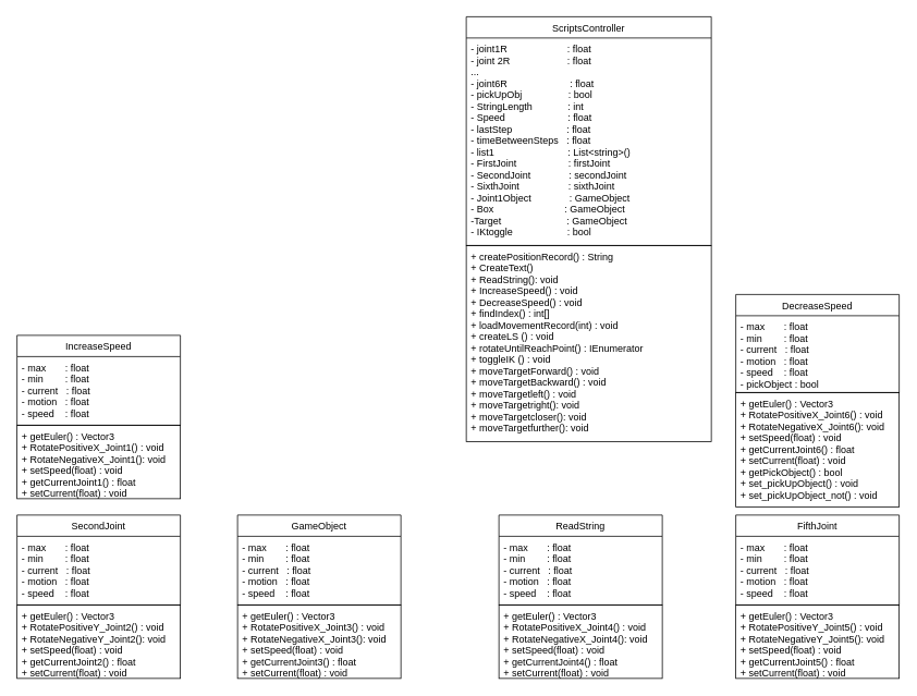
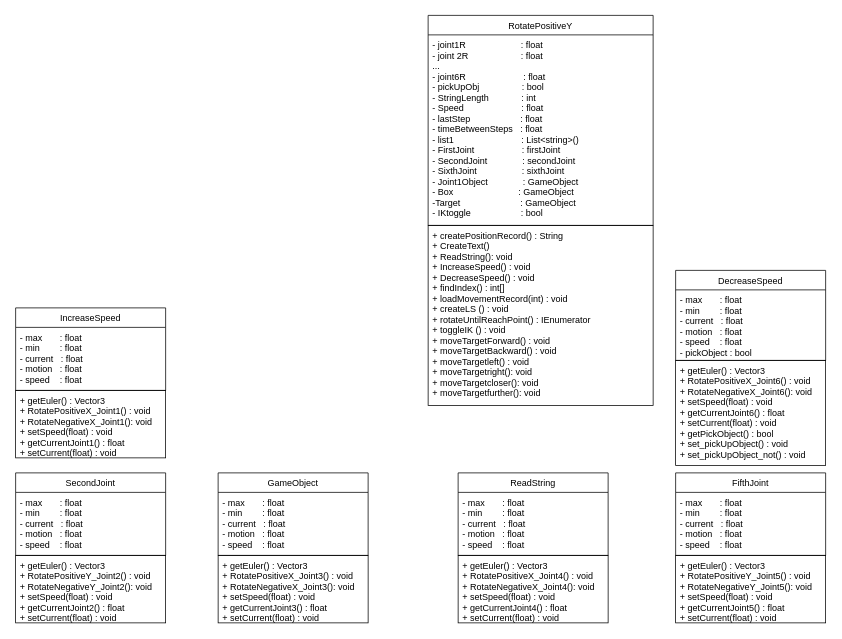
  <mxCell id="0" />
  <mxCell id="1" parent="0" />
  <mxCell id="2" value="IncreaseSpeed" style="swimlane;fontStyle=0;childLayout=stackLayout;horizontal=1;startSize=26;horizontalStack=0;resizeParent=1;resizeParentMax=0;resizeLast=0;collapsible=1;marginBottom=0;" parent="1" vertex="1"><mxGeometry x="20" y="410" width="200" height="110" as="geometry" /></mxCell>
  <mxCell id="3" value="- max       : float&#10;- min        : float&#10;- current   : float&#10;- motion   : float&#10;- speed    : float" style="text;strokeColor=none;fillColor=none;align=left;verticalAlign=top;spacingLeft=4;spacingRight=4;overflow=hidden;rotatable=0;points=[[0,0.5],[1,0.5]];portConstraint=eastwest;" parent="2" vertex="1"><mxGeometry y="26" width="200" height="84" as="geometry" /></mxCell>
  <mxCell id="4" value="+ getEuler() : Vector3&#10;+ RotatePositiveX_Joint1() : void&#10;+ RotateNegativeX_Joint1(): void&#10;+ setSpeed(float) : void&#10;+ getCurrentJoint1() : float&#10;+ setCurrent(float) : void" style="text;align=left;verticalAlign=top;spacingLeft=4;spacingRight=4;overflow=hidden;rotatable=0;points=[[0,0.5],[1,0.5]];portConstraint=eastwest;shadow=0;strokeColor=#000000;" parent="1" vertex="1"><mxGeometry x="20" y="520" width="200" height="90" as="geometry" /></mxCell>
  <mxCell id="5" value="SecondJoint" style="swimlane;fontStyle=0;childLayout=stackLayout;horizontal=1;startSize=26;horizontalStack=0;resizeParent=1;resizeParentMax=0;resizeLast=0;collapsible=1;marginBottom=0;flipH=1;" parent="1" vertex="1"><mxGeometry x="20" y="630" width="200" height="110" as="geometry" /></mxCell>
  <mxCell id="6" value="- max       : float&#10;- min        : float&#10;- current   : float&#10;- motion   : float&#10;- speed    : float" style="text;strokeColor=none;fillColor=none;align=left;verticalAlign=top;spacingLeft=4;spacingRight=4;overflow=hidden;rotatable=0;points=[[0,0.5],[1,0.5]];portConstraint=eastwest;" parent="5" vertex="1"><mxGeometry y="26" width="200" height="84" as="geometry" /></mxCell>
  <mxCell id="7" value="+ getEuler() : Vector3&#10;+ RotatePositiveY_Joint2() : void&#10;+ RotateNegativeY_Joint2(): void&#10;+ setSpeed(float) : void&#10;+ getCurrentJoint2() : float&#10;+ setCurrent(float) : void" style="text;align=left;verticalAlign=top;spacingLeft=4;spacingRight=4;overflow=hidden;rotatable=0;points=[[0,0.5],[1,0.5]];portConstraint=eastwest;shadow=0;strokeColor=#000000;" parent="1" vertex="1"><mxGeometry x="20" y="740" width="200" height="90" as="geometry" /></mxCell>
  <mxCell id="8" value="GameObject" style="swimlane;fontStyle=0;childLayout=stackLayout;horizontal=1;startSize=26;horizontalStack=0;resizeParent=1;resizeParentMax=0;resizeLast=0;collapsible=1;marginBottom=0;flipH=1;" vertex="1" parent="1"><mxGeometry x="290" y="630" width="200" height="110" as="geometry" /></mxCell>
  <mxCell id="9" value="- max       : float&#10;- min        : float&#10;- current   : float&#10;- motion   : float&#10;- speed    : float" style="text;strokeColor=none;fillColor=none;align=left;verticalAlign=top;spacingLeft=4;spacingRight=4;overflow=hidden;rotatable=0;points=[[0,0.5],[1,0.5]];portConstraint=eastwest;" vertex="1" parent="8"><mxGeometry y="26" width="200" height="84" as="geometry" /></mxCell>
  <mxCell id="10" value="+ getEuler() : Vector3&#10;+ RotatePositiveX_Joint3() : void&#10;+ RotateNegativeX_Joint3(): void&#10;+ setSpeed(float) : void&#10;+ getCurrentJoint3() : float&#10;+ setCurrent(float) : void" style="text;align=left;verticalAlign=top;spacingLeft=4;spacingRight=4;overflow=hidden;rotatable=0;points=[[0,0.5],[1,0.5]];portConstraint=eastwest;shadow=0;strokeColor=#000000;" vertex="1" parent="1"><mxGeometry x="290" y="740" width="200" height="90" as="geometry" /></mxCell>
  <mxCell id="11" value="ReadString" style="swimlane;fontStyle=0;childLayout=stackLayout;horizontal=1;startSize=26;horizontalStack=0;resizeParent=1;resizeParentMax=0;resizeLast=0;collapsible=1;marginBottom=0;flipH=1;" vertex="1" parent="1"><mxGeometry x="610" y="630" width="200" height="110" as="geometry" /></mxCell>
  <mxCell id="12" value="- max       : float&#10;- min        : float&#10;- current   : float&#10;- motion   : float&#10;- speed    : float" style="text;strokeColor=none;fillColor=none;align=left;verticalAlign=top;spacingLeft=4;spacingRight=4;overflow=hidden;rotatable=0;points=[[0,0.5],[1,0.5]];portConstraint=eastwest;" vertex="1" parent="11"><mxGeometry y="26" width="200" height="84" as="geometry" /></mxCell>
  <mxCell id="13" value="+ getEuler() : Vector3&#10;+ RotatePositiveX_Joint4() : void&#10;+ RotateNegativeX_Joint4(): void&#10;+ setSpeed(float) : void&#10;+ getCurrentJoint4() : float&#10;+ setCurrent(float) : void" style="text;align=left;verticalAlign=top;spacingLeft=4;spacingRight=4;overflow=hidden;rotatable=0;points=[[0,0.5],[1,0.5]];portConstraint=eastwest;shadow=0;strokeColor=#000000;" vertex="1" parent="1"><mxGeometry x="610" y="740" width="200" height="90" as="geometry" /></mxCell>
  <mxCell id="14" value="FifthJoint" style="swimlane;fontStyle=0;childLayout=stackLayout;horizontal=1;startSize=26;horizontalStack=0;resizeParent=1;resizeParentMax=0;resizeLast=0;collapsible=1;marginBottom=0;flipH=1;" vertex="1" parent="1"><mxGeometry x="900" y="630" width="200" height="110" as="geometry" /></mxCell>
  <mxCell id="15" value="- max       : float&#10;- min        : float&#10;- current   : float&#10;- motion   : float&#10;- speed    : float" style="text;strokeColor=none;fillColor=none;align=left;verticalAlign=top;spacingLeft=4;spacingRight=4;overflow=hidden;rotatable=0;points=[[0,0.5],[1,0.5]];portConstraint=eastwest;" vertex="1" parent="14"><mxGeometry y="26" width="200" height="84" as="geometry" /></mxCell>
  <mxCell id="16" value="+ getEuler() : Vector3&#10;+ RotatePositiveY_Joint5() : void&#10;+ RotateNegativeY_Joint5(): void&#10;+ setSpeed(float) : void&#10;+ getCurrentJoint5() : float&#10;+ setCurrent(float) : void" style="text;align=left;verticalAlign=top;spacingLeft=4;spacingRight=4;overflow=hidden;rotatable=0;points=[[0,0.5],[1,0.5]];portConstraint=eastwest;shadow=0;strokeColor=#000000;" vertex="1" parent="1"><mxGeometry x="900" y="740" width="200" height="90" as="geometry" /></mxCell>
  <mxCell id="17" value="DecreaseSpeed" style="swimlane;fontStyle=0;childLayout=stackLayout;horizontal=1;startSize=26;horizontalStack=0;resizeParent=1;resizeParentMax=0;resizeLast=0;collapsible=1;marginBottom=0;flipH=1;" vertex="1" parent="1"><mxGeometry x="900" y="360" width="200" height="120" as="geometry" /></mxCell>
  <mxCell id="18" value="- max       : float&#10;- min        : float&#10;- current   : float&#10;- motion   : float&#10;- speed    : float&#10;- pickObject : bool" style="text;strokeColor=none;fillColor=none;align=left;verticalAlign=top;spacingLeft=4;spacingRight=4;overflow=hidden;rotatable=0;points=[[0,0.5],[1,0.5]];portConstraint=eastwest;" vertex="1" parent="17"><mxGeometry y="26" width="200" height="94" as="geometry" /></mxCell>
  <mxCell id="19" value="+ getEuler() : Vector3&#10;+ RotatePositiveX_Joint6() : void&#10;+ RotateNegativeX_Joint6(): void&#10;+ setSpeed(float) : void&#10;+ getCurrentJoint6() : float&#10;+ setCurrent(float) : void&#10;+ getPickObject() : bool&#10;+ set_pickUpObject() : void&#10;+ set_pickUpObject_not() : void" style="text;align=left;verticalAlign=top;spacingLeft=4;spacingRight=4;overflow=hidden;rotatable=0;points=[[0,0.5],[1,0.5]];portConstraint=eastwest;shadow=0;strokeColor=#000000;" vertex="1" parent="1"><mxGeometry x="900" y="480" width="200" height="140" as="geometry" /></mxCell>
- <mxCell id="20" value="ScriptsController" style="swimlane;fontStyle=0;childLayout=stackLayout;horizontal=1;startSize=26;horizontalStack=0;resizeParent=1;resizeParentMax=0;resizeLast=0;collapsible=1;marginBottom=0;flipH=1;" vertex="1" parent="1"><mxGeometry x="570" y="20" width="300" height="280" as="geometry" /></mxCell>
+ <mxCell id="20" value="RotatePositiveY" style="swimlane;fontStyle=0;childLayout=stackLayout;horizontal=1;startSize=26;horizontalStack=0;resizeParent=1;resizeParentMax=0;resizeLast=0;collapsible=1;marginBottom=0;flipH=1;" vertex="1" parent="1"><mxGeometry x="570" y="20" width="300" height="280" as="geometry" /></mxCell>
  <mxCell id="21" value="- joint1R                      : float&#10;- joint 2R                     : float&#10;...&#10;- joint6R                       : float&#10;- pickUpObj                 : bool&#10;- StringLength             : int&#10;- Speed                       : float&#10;- lastStep                    : float&#10;- timeBetweenSteps   : float&#10;- list1                           : List&lt;string&gt;()&#10;- FirstJoint                   : firstJoint&#10;- SecondJoint              : secondJoint&#10;- SixthJoint                  : sixthJoint&#10;- Joint1Object              : GameObject&#10;- Box                            : GameObject&#10;-Target                        : GameObject&#10;- IKtoggle                    : bool" style="text;strokeColor=none;fillColor=none;align=left;verticalAlign=top;spacingLeft=4;spacingRight=4;overflow=hidden;rotatable=0;points=[[0,0.5],[1,0.5]];portConstraint=eastwest;" vertex="1" parent="20"><mxGeometry y="26" width="300" height="254" as="geometry" /></mxCell>
  <mxCell id="22" value="+ createPositionRecord() : String&#10;+ CreateText()&#10;+ ReadString(): void&#10;+ IncreaseSpeed() : void&#10;+ DecreaseSpeed() : void&#10;+ findIndex() : int[]&#10;+ loadMovementRecord(int) : void&#10;+ createLS () : void&#10;+ rotateUntilReachPoint() : IEnumerator&#10;+ toggleIK () : void&#10;+ moveTargetForward() : void&#10;+ moveTargetBackward() : void&#10;+ moveTargetleft() : void&#10;+ moveTargetright(): void&#10;+ moveTargetcloser(): void&#10;+ moveTargetfurther(): void&#10;" style="text;align=left;verticalAlign=top;spacingLeft=4;spacingRight=4;overflow=hidden;rotatable=0;points=[[0,0.5],[1,0.5]];portConstraint=eastwest;shadow=0;strokeColor=#000000;" vertex="1" parent="1"><mxGeometry x="570" y="300" width="300" height="240" as="geometry" /></mxCell>
